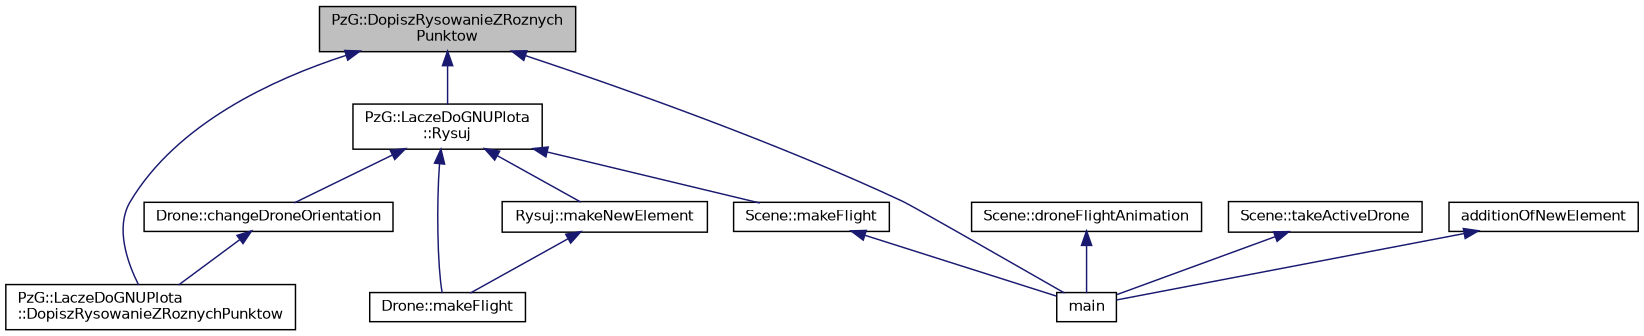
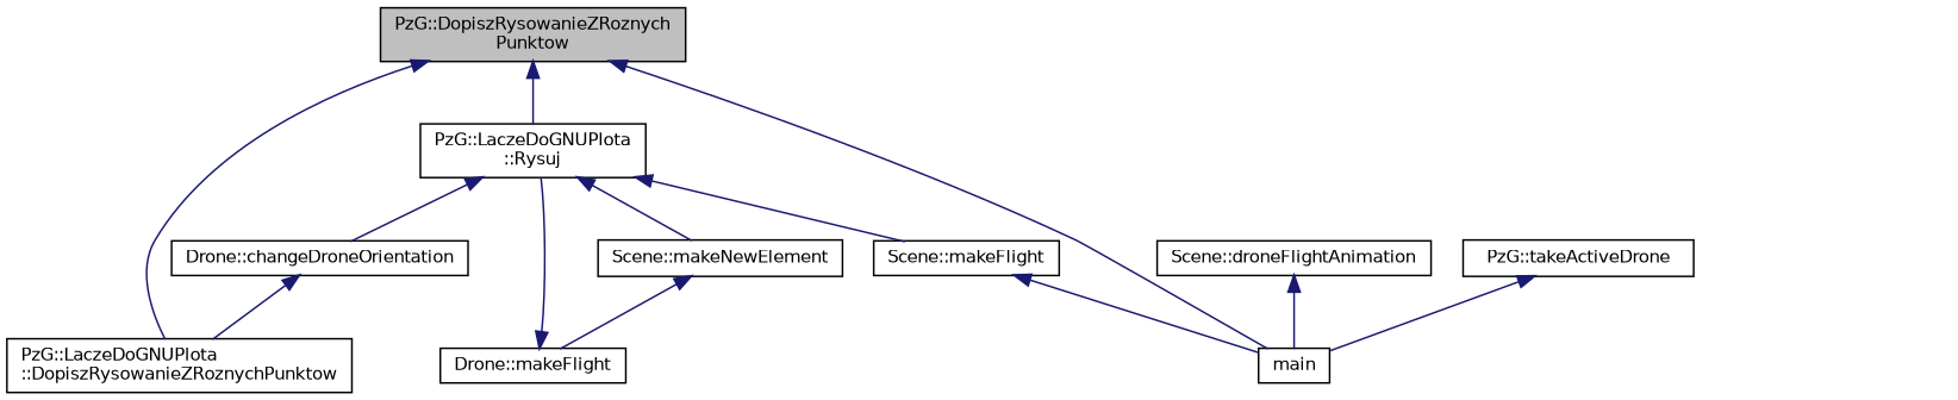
  digraph {
    rankdir=TB
    node [color=black fillcolor=white fontname=Helvetica fontsize=10 shape=record style=filled]
    edge [color=midnightblue dir=back fontname=Helvetica fontsize=10 labelfontname=Helvetica labelfontsize=10 style=solid]
    n1 [fillcolor=grey75 fontcolor=black height=0.2 label="PzG::DopiszRysowanieZRoznych\lPunktow" width=0.4]
    n2 [height=0.2 label="PzG::LaczeDoGNUPlota\l::DopiszRysowanieZRoznychPunktow" width=0.4]
    n3 [height=0.2 label="PzG::LaczeDoGNUPlota\l::Rysuj" width=0.4]
    n4 [height=0.2 label=main width=0.4]
    n5 [height=0.2 label="Drone::changeDroneOrientation" width=0.4]
    n6 [height=0.2 label="Scene::makeFlight" width=0.4]
    n7 [height=0.2 label="Drone::makeFlight" width=0.4]
-   n8 [height=0.2 label="Rysuj::makeNewElement" width=0.4]
+   n8 [height=0.2 label="Scene::makeNewElement" width=0.4]
    n9 [height=0.2 label="Scene::droneFlightAnimation" width=0.4]
-   n10 [height=0.2 label="Scene::takeActiveDrone" width=0.4]
-   n11 [height=0.2 label=additionOfNewElement width=0.4]
+   n10 [height=0.2 label="PzG::takeActiveDrone" width=0.4]
    n1 -> n2
    n1 -> n3
    n1 -> n4
    n3 -> n5
    n3 -> n6
-   n3 -> n7
+   n7 -> n3
    n3 -> n8
    n5 -> n2
    n6 -> n4
    n8 -> n7
    n9 -> n4
    n10 -> n4
-   n11 -> n4
  }
